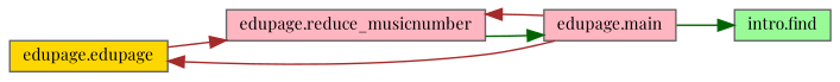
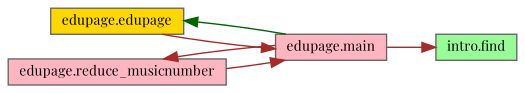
  digraph {
    fontname="Playfair Display"
    rankdir=RL
    node [color=grey40 fillcolor=lightpink fontname="Playfair Display" fontsize=10 shape=box style=filled]
    edge [color=brown dir=back fontname="Playfair Display" fontsize=10 labelfontname=Helvetica labelfontsize=10 style=solid]
    n1 [color=gray40 fillcolor=palegreen fontcolor=black height=0.2 label="intro.find" width=0.4]
    n2 [height=0.2 label="edupage.main" width=0.4]
    n3 [fillcolor=gold height=0.2 label="edupage.edupage" width=0.4]
    n4 [height=0.2 label="edupage.reduce_musicnumber" width=0.4]
-   n1 -> n2 [color=darkgreen]
-   n4 -> n3
-   n2 -> n4 [color=darkgreen]
-   n3 -> n2
+   n1 -> n2
+   n2 -> n3
+   n2 -> n4
+   n3 -> n2 [color=darkgreen]
    n4 -> n2
  }
